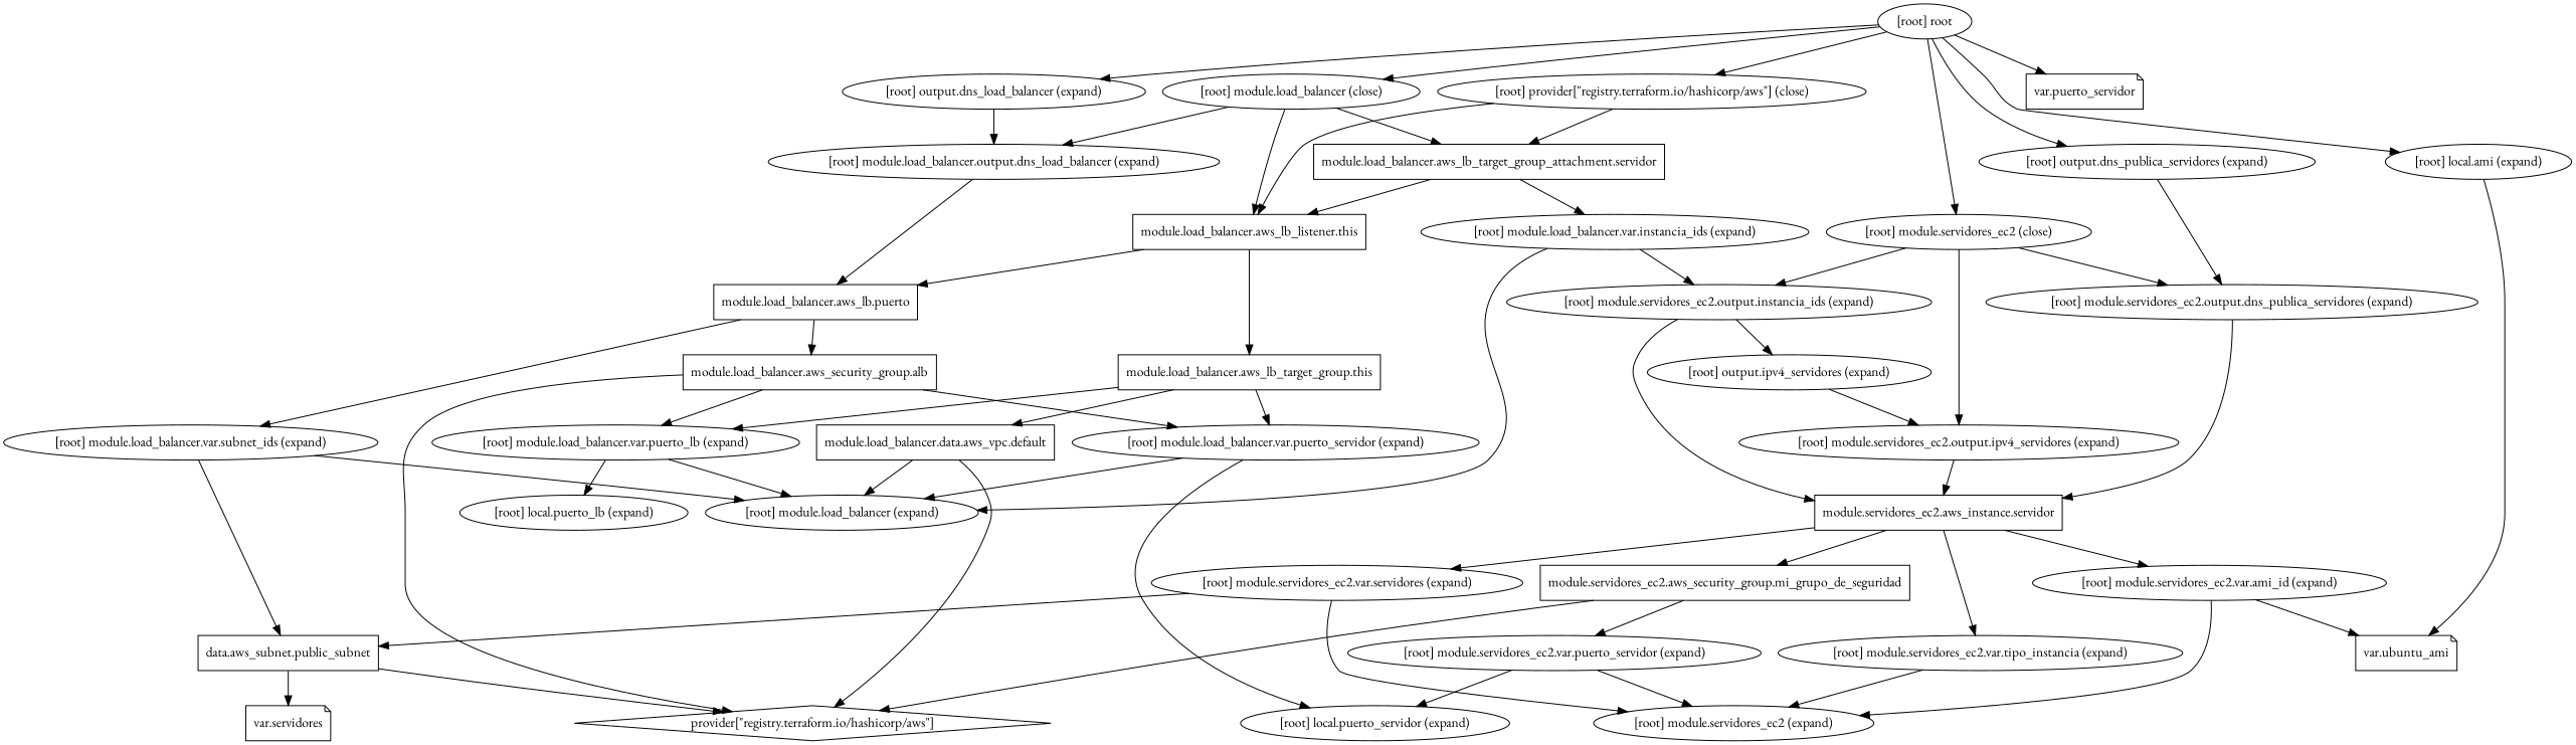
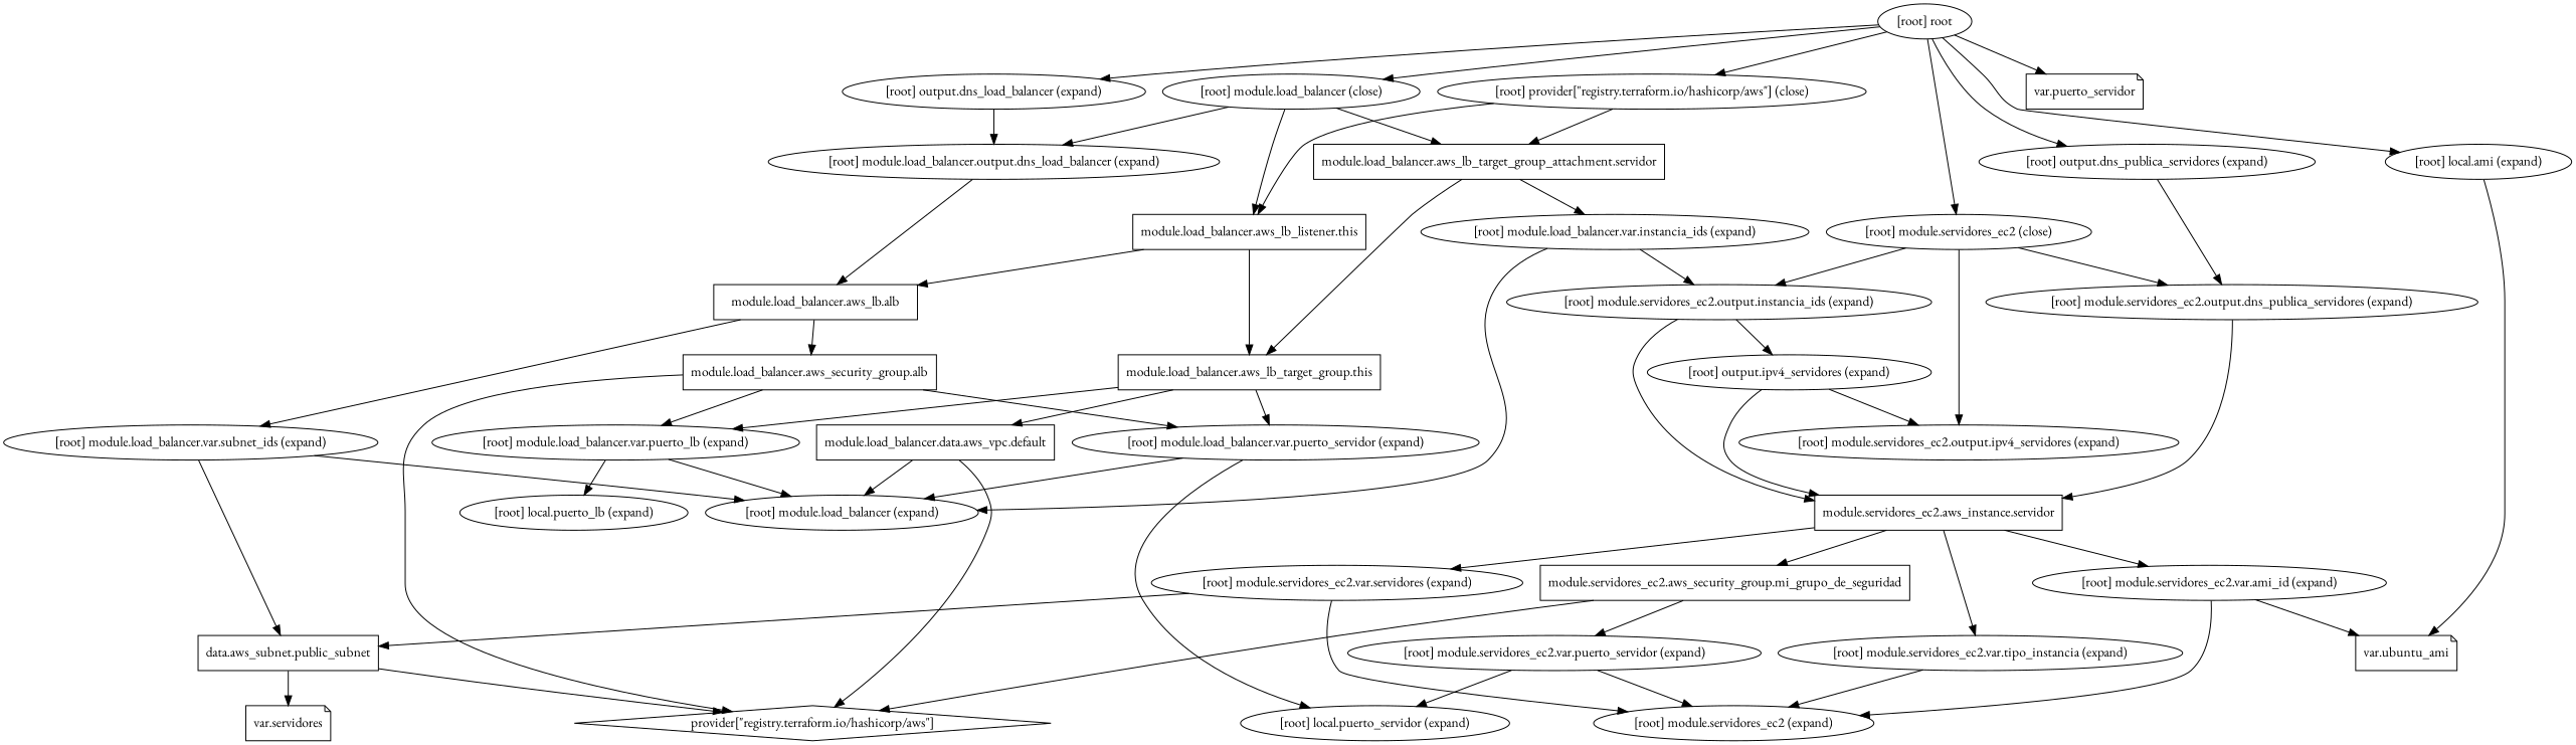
  digraph {
    compound=true
    fontname="EB Garamond"
    newrank=true
    node [fontname="EB Garamond"]
    edge [fontname="EB Garamond"]
    n1 [label="data.aws_subnet.public_subnet" shape=box]
    n2 [label="provider[\"registry.terraform.io/hashicorp/aws\"]" shape=diamond]
    n3 [label="var.servidores" shape=note]
-   n4 [label="module.load_balancer.aws_lb.puerto" shape=box]
+   n4 [label="module.load_balancer.aws_lb.alb" shape=box]
    n5 [label="module.load_balancer.aws_security_group.alb" shape=box]
    "[root] module.load_balancer.var.subnet_ids (expand)"
    n7 [label="module.load_balancer.aws_lb_listener.this" shape=box]
    n8 [label="module.load_balancer.aws_lb_target_group.this" shape=box]
    n9 [label="module.load_balancer.data.aws_vpc.default" shape=box]
    "[root] module.load_balancer.var.puerto_lb (expand)"
    "[root] module.load_balancer.var.puerto_servidor (expand)"
    n12 [label="module.load_balancer.aws_lb_target_group_attachment.servidor" shape=box]
    "[root] module.load_balancer.var.instancia_ids (expand)"
    "[root] module.load_balancer (expand)"
    n15 [label="module.servidores_ec2.aws_instance.servidor" shape=box]
    n16 [label="module.servidores_ec2.aws_security_group.mi_grupo_de_seguridad" shape=box]
    "[root] module.servidores_ec2.var.ami_id (expand)"
    "[root] module.servidores_ec2.var.servidores (expand)"
    "[root] module.servidores_ec2.var.tipo_instancia (expand)"
    "[root] module.servidores_ec2.var.puerto_servidor (expand)"
    n21 [label="var.puerto_servidor" shape=note]
    n22 [label="var.ubuntu_ami" shape=note]
    "[root] local.ami (expand)"
    "[root] module.load_balancer (close)"
    "[root] module.load_balancer.output.dns_load_balancer (expand)"
    "[root] local.puerto_lb (expand)"
    "[root] local.puerto_servidor (expand)"
    "[root] module.servidores_ec2.output.instancia_ids (expand)"
    "[root] module.servidores_ec2 (close)"
    "[root] module.servidores_ec2.output.dns_publica_servidores (expand)"
    "[root] module.servidores_ec2.output.ipv4_servidores (expand)"
    "[root] module.servidores_ec2 (expand)"
    "[root] output.dns_load_balancer (expand)"
    "[root] output.dns_publica_servidores (expand)"
    "[root] output.ipv4_servidores (expand)"
    "[root] provider[\"registry.terraform.io/hashicorp/aws\"] (close)"
    "[root] root"
    subgraph sub_1 {
      n1
      n2
      n3
      n4
      n5
      "[root] module.load_balancer.var.subnet_ids (expand)"
      n7
      n8
      n9
      "[root] module.load_balancer.var.puerto_lb (expand)"
      "[root] module.load_balancer.var.puerto_servidor (expand)"
      n12
      "[root] module.load_balancer.var.instancia_ids (expand)"
      "[root] module.load_balancer (expand)"
      n15
      n16
      "[root] module.servidores_ec2.var.ami_id (expand)"
      "[root] module.servidores_ec2.var.servidores (expand)"
      "[root] module.servidores_ec2.var.tipo_instancia (expand)"
      "[root] module.servidores_ec2.var.puerto_servidor (expand)"
      n21
      n22
      "[root] local.ami (expand)"
      "[root] module.load_balancer (close)"
      "[root] module.load_balancer.output.dns_load_balancer (expand)"
      "[root] local.puerto_lb (expand)"
      "[root] local.puerto_servidor (expand)"
      "[root] module.servidores_ec2.output.instancia_ids (expand)"
      "[root] module.servidores_ec2 (close)"
      "[root] module.servidores_ec2.output.dns_publica_servidores (expand)"
      "[root] module.servidores_ec2.output.ipv4_servidores (expand)"
      "[root] module.servidores_ec2 (expand)"
      "[root] output.dns_load_balancer (expand)"
      "[root] output.dns_publica_servidores (expand)"
      "[root] output.ipv4_servidores (expand)"
      "[root] provider[\"registry.terraform.io/hashicorp/aws\"] (close)"
      "[root] root"
    }
    n1 -> n2
    n1 -> n3
    n4 -> n5
    n4 -> "[root] module.load_balancer.var.subnet_ids (expand)"
    n5 -> n2
    n5 -> "[root] module.load_balancer.var.puerto_lb (expand)"
    n5 -> "[root] module.load_balancer.var.puerto_servidor (expand)"
    "[root] module.load_balancer.var.subnet_ids (expand)" -> n1
    "[root] module.load_balancer.var.subnet_ids (expand)" -> "[root] module.load_balancer (expand)"
    n7 -> n4
    n7 -> n8
    n8 -> n9
    n8 -> "[root] module.load_balancer.var.puerto_lb (expand)"
    n8 -> "[root] module.load_balancer.var.puerto_servidor (expand)"
    n9 -> n2
    n9 -> "[root] module.load_balancer (expand)"
    "[root] module.load_balancer.var.puerto_lb (expand)" -> "[root] module.load_balancer (expand)"
    "[root] module.load_balancer.var.puerto_lb (expand)" -> "[root] local.puerto_lb (expand)"
    "[root] module.load_balancer.var.puerto_servidor (expand)" -> "[root] module.load_balancer (expand)"
    "[root] module.load_balancer.var.puerto_servidor (expand)" -> "[root] local.puerto_servidor (expand)"
-   n12 -> n7
+   n12 -> n8
    n12 -> "[root] module.load_balancer.var.instancia_ids (expand)"
    "[root] module.load_balancer.var.instancia_ids (expand)" -> "[root] module.load_balancer (expand)"
    "[root] module.load_balancer.var.instancia_ids (expand)" -> "[root] module.servidores_ec2.output.instancia_ids (expand)"
    n15 -> n16
    n15 -> "[root] module.servidores_ec2.var.ami_id (expand)"
    n15 -> "[root] module.servidores_ec2.var.servidores (expand)"
    n15 -> "[root] module.servidores_ec2.var.tipo_instancia (expand)"
    n16 -> n2
    n16 -> "[root] module.servidores_ec2.var.puerto_servidor (expand)"
    "[root] module.servidores_ec2.var.ami_id (expand)" -> n22
    "[root] module.servidores_ec2.var.ami_id (expand)" -> "[root] module.servidores_ec2 (expand)"
    "[root] module.servidores_ec2.var.servidores (expand)" -> n1
    "[root] module.servidores_ec2.var.servidores (expand)" -> "[root] module.servidores_ec2 (expand)"
    "[root] module.servidores_ec2.var.tipo_instancia (expand)" -> "[root] module.servidores_ec2 (expand)"
    "[root] module.servidores_ec2.var.puerto_servidor (expand)" -> "[root] local.puerto_servidor (expand)"
    "[root] module.servidores_ec2.var.puerto_servidor (expand)" -> "[root] module.servidores_ec2 (expand)"
    "[root] local.ami (expand)" -> n22
    "[root] module.load_balancer (close)" -> n7
    "[root] module.load_balancer (close)" -> n12
    "[root] module.load_balancer (close)" -> "[root] module.load_balancer.output.dns_load_balancer (expand)"
    "[root] module.load_balancer.output.dns_load_balancer (expand)" -> n4
    "[root] module.servidores_ec2.output.instancia_ids (expand)" -> n15
    "[root] module.servidores_ec2.output.instancia_ids (expand)" -> "[root] output.ipv4_servidores (expand)"
    "[root] module.servidores_ec2 (close)" -> "[root] module.servidores_ec2.output.instancia_ids (expand)"
    "[root] module.servidores_ec2 (close)" -> "[root] module.servidores_ec2.output.dns_publica_servidores (expand)"
    "[root] module.servidores_ec2 (close)" -> "[root] module.servidores_ec2.output.ipv4_servidores (expand)"
    "[root] module.servidores_ec2.output.dns_publica_servidores (expand)" -> n15
-   "[root] module.servidores_ec2.output.ipv4_servidores (expand)" -> n15
+   "[root] output.ipv4_servidores (expand)" -> n15
    "[root] output.dns_load_balancer (expand)" -> "[root] module.load_balancer.output.dns_load_balancer (expand)"
    "[root] output.dns_publica_servidores (expand)" -> "[root] module.servidores_ec2.output.dns_publica_servidores (expand)"
    "[root] output.ipv4_servidores (expand)" -> "[root] module.servidores_ec2.output.ipv4_servidores (expand)"
    "[root] provider[\"registry.terraform.io/hashicorp/aws\"] (close)" -> n7
    "[root] provider[\"registry.terraform.io/hashicorp/aws\"] (close)" -> n12
    "[root] root" -> n21
    "[root] root" -> "[root] local.ami (expand)"
    "[root] root" -> "[root] module.load_balancer (close)"
    "[root] root" -> "[root] module.servidores_ec2 (close)"
    "[root] root" -> "[root] output.dns_load_balancer (expand)"
    "[root] root" -> "[root] output.dns_publica_servidores (expand)"
    "[root] root" -> "[root] provider[\"registry.terraform.io/hashicorp/aws\"] (close)"
  }
